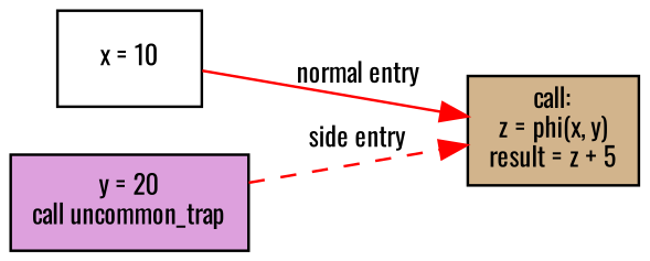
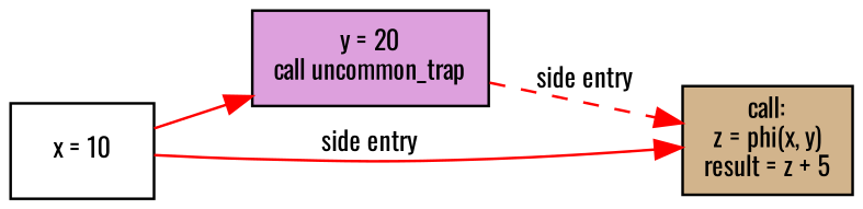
  digraph {
    fontname=Oswald
    rankdir=LR
    node [fontname=Oswald fontsize=10 shape=box style=filled]
    edge [color=red fontname=Oswald fontsize=10]
    n1 [fillcolor=white label="x = 10"]
    n2 [fillcolor=plum label="y = 20\ncall uncommon_trap"]
    n3 [fillcolor=tan label="call:\nz = phi(x, y)\nresult = z + 5"]
-   n1 -> n3 [label="normal entry"]
+   n1 -> n2
+   n1 -> n3 [label="side entry"]
    n2 -> n3 [label="side entry" style=dashed]
  }
